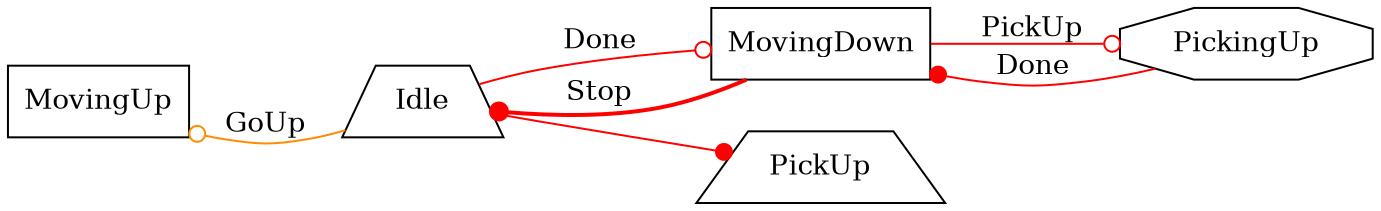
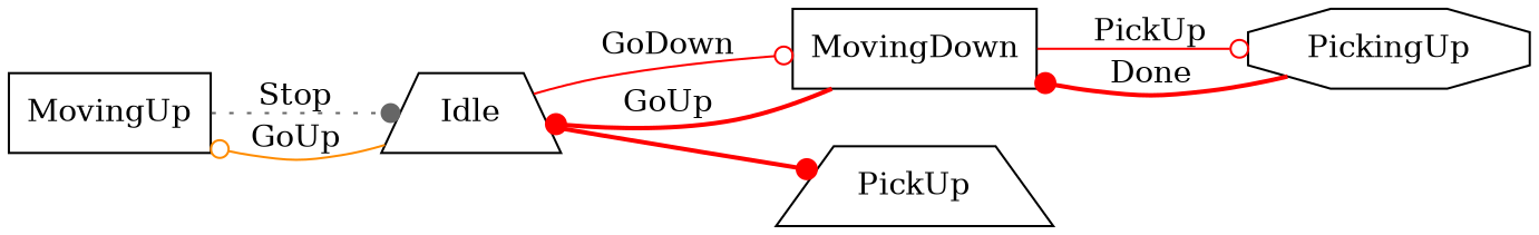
  digraph {
    rankdir=LR
    node [shape=box]
    edge [arrowhead=dot color=red style=solid]
    MovingUp
    Idle [shape=trapezium]
    MovingDown
    PickUp [shape=trapezium]
    PickingUp [shape=octagon]
+   MovingUp -> Idle [color=gray40 label=Stop style=dotted]
    Idle -> MovingUp [arrowhead=odot color=darkorange label=GoUp]
-   Idle -> MovingDown [arrowhead=odot label=Done]
-   Idle -> PickUp
-   MovingDown -> Idle [label=Stop style=bold]
+   Idle -> MovingDown [arrowhead=odot label=GoDown]
+   Idle -> PickUp [style=bold]
+   MovingDown -> Idle [label=GoUp style=bold]
    MovingDown -> PickingUp [arrowhead=odot label=PickUp]
-   PickingUp -> MovingDown [label=Done]
+   PickingUp -> MovingDown [label=Done style=bold]
  }
